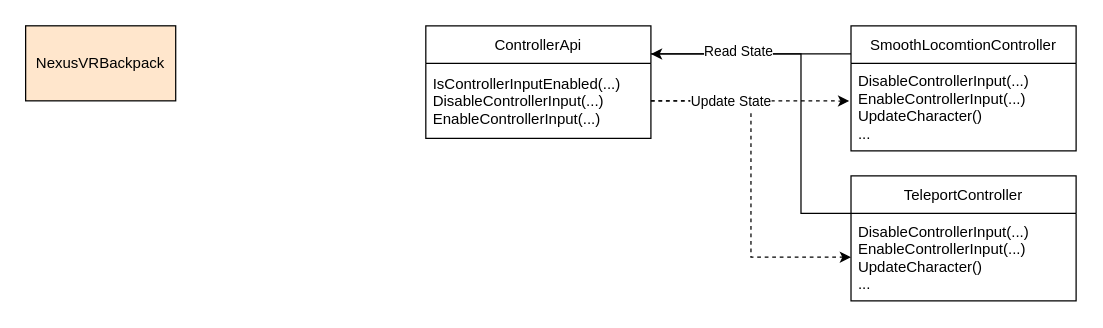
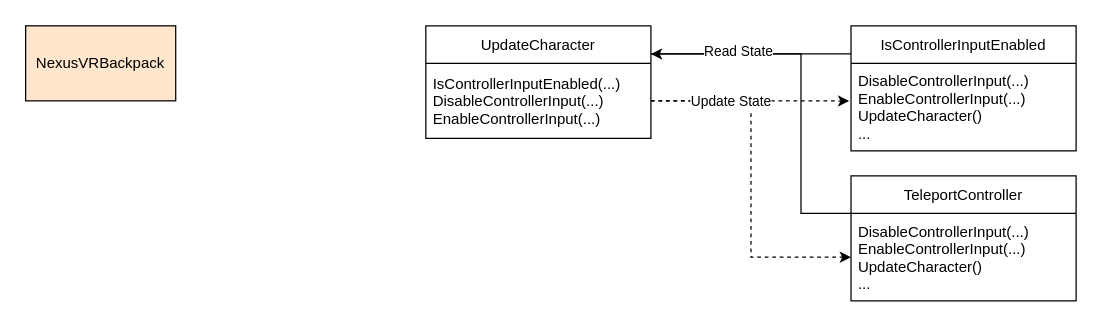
  <mxCell id="0" />
  <mxCell id="1" parent="0" />
  <mxCell id="2" value="NexusVRBackpack" style="rounded=0;whiteSpace=wrap;html=1;fillColor=#ffe6cc;" vertex="1" parent="1"><mxGeometry x="20" y="20" width="120" height="60" as="geometry" /></mxCell>
- <mxCell id="3" value="ControllerApi" style="swimlane;fontStyle=0;childLayout=stackLayout;horizontal=1;startSize=30;horizontalStack=0;resizeParent=1;resizeParentMax=0;resizeLast=0;collapsible=1;marginBottom=0;" vertex="1" parent="1"><mxGeometry x="340" y="20" width="180" height="90" as="geometry" /></mxCell>
+ <mxCell id="3" value="UpdateCharacter" style="swimlane;fontStyle=0;childLayout=stackLayout;horizontal=1;startSize=30;horizontalStack=0;resizeParent=1;resizeParentMax=0;resizeLast=0;collapsible=1;marginBottom=0;" vertex="1" parent="1"><mxGeometry x="340" y="20" width="180" height="90" as="geometry" /></mxCell>
  <mxCell id="4" value="IsControllerInputEnabled(...)&#10;DisableControllerInput(...)&#10;EnableControllerInput(...)" style="text;strokeColor=none;fillColor=none;align=left;verticalAlign=middle;spacingLeft=4;spacingRight=4;overflow=hidden;points=[[0,0.5],[1,0.5]];portConstraint=eastwest;rotatable=0;" vertex="1" parent="3"><mxGeometry y="30" width="180" height="60" as="geometry" /></mxCell>
  <mxCell id="5" style="edgeStyle=orthogonalEdgeStyle;rounded=0;orthogonalLoop=1;jettySize=auto;html=1;entryX=1;entryY=0.25;entryDx=0;entryDy=0;endArrow=none;" edge="1" parent="1" source="6" target="3"><mxGeometry relative="1" as="geometry"><Array as="points"><mxPoint x="585.43" y="43" /></Array></mxGeometry></mxCell>
- <mxCell id="6" value="SmoothLocomtionController" style="swimlane;fontStyle=0;childLayout=stackLayout;horizontal=1;startSize=30;horizontalStack=0;resizeParent=1;resizeParentMax=0;resizeLast=0;collapsible=1;marginBottom=0;" vertex="1" parent="1"><mxGeometry x="680" y="20" width="180" height="100" as="geometry" /></mxCell>
+ <mxCell id="6" value="IsControllerInputEnabled" style="swimlane;fontStyle=0;childLayout=stackLayout;horizontal=1;startSize=30;horizontalStack=0;resizeParent=1;resizeParentMax=0;resizeLast=0;collapsible=1;marginBottom=0;" vertex="1" parent="1"><mxGeometry x="680" y="20" width="180" height="100" as="geometry" /></mxCell>
  <mxCell id="7" value="DisableControllerInput(...)&#10;EnableControllerInput(...)&#10;UpdateCharacter()&#10;..." style="text;strokeColor=none;fillColor=none;align=left;verticalAlign=middle;spacingLeft=4;spacingRight=4;overflow=hidden;points=[[0,0.5],[1,0.5]];portConstraint=eastwest;rotatable=0;" vertex="1" parent="6"><mxGeometry y="30" width="180" height="70" as="geometry" /></mxCell>
  <mxCell id="8" value="TeleportController" style="swimlane;fontStyle=0;childLayout=stackLayout;horizontal=1;startSize=30;horizontalStack=0;resizeParent=1;resizeParentMax=0;resizeLast=0;collapsible=1;marginBottom=0;" vertex="1" parent="1"><mxGeometry x="680" y="140" width="180" height="100" as="geometry" /></mxCell>
  <mxCell id="9" value="DisableControllerInput(...)&#10;EnableControllerInput(...)&#10;UpdateCharacter()&#10;..." style="text;strokeColor=none;fillColor=none;align=left;verticalAlign=middle;spacingLeft=4;spacingRight=4;overflow=hidden;points=[[0,0.5],[1,0.5]];portConstraint=eastwest;rotatable=0;" vertex="1" parent="8"><mxGeometry y="30" width="180" height="70" as="geometry" /></mxCell>
  <mxCell id="10" style="edgeStyle=orthogonalEdgeStyle;rounded=0;orthogonalLoop=1;jettySize=auto;html=1;entryX=1;entryY=0.25;entryDx=0;entryDy=0;" edge="1" parent="1" source="9" target="3"><mxGeometry relative="1" as="geometry"><Array as="points"><mxPoint x="640" y="170" /><mxPoint x="640" y="42" /></Array></mxGeometry></mxCell>
  <mxCell id="11" value="Read State" style="edgeLabel;html=1;align=center;verticalAlign=middle;resizable=0;points=[];" vertex="1" connectable="0" parent="10"><mxGeometry x="0.515" y="-2" relative="1" as="geometry"><mxPoint as="offset" /></mxGeometry></mxCell>
  <mxCell id="12" style="edgeStyle=orthogonalEdgeStyle;rounded=0;orthogonalLoop=1;jettySize=auto;html=1;entryX=-0.008;entryY=0.431;entryDx=0;entryDy=0;entryPerimeter=0;dashed=1;" edge="1" parent="1" source="4" target="7"><mxGeometry relative="1" as="geometry"><Array as="points"><mxPoint x="635.43" y="80" /><mxPoint x="635.43" y="80" /></Array></mxGeometry></mxCell>
  <mxCell id="13" style="edgeStyle=orthogonalEdgeStyle;rounded=0;orthogonalLoop=1;jettySize=auto;html=1;entryX=0;entryY=0.5;entryDx=0;entryDy=0;dashed=1;" edge="1" parent="1" source="4" target="9"><mxGeometry relative="1" as="geometry" /></mxCell>
  <mxCell id="14" value="Update State" style="edgeLabel;html=1;align=center;verticalAlign=middle;resizable=0;points=[];" vertex="1" connectable="0" parent="13"><mxGeometry x="-0.605" relative="1" as="geometry"><mxPoint x="7" as="offset" /></mxGeometry></mxCell>
